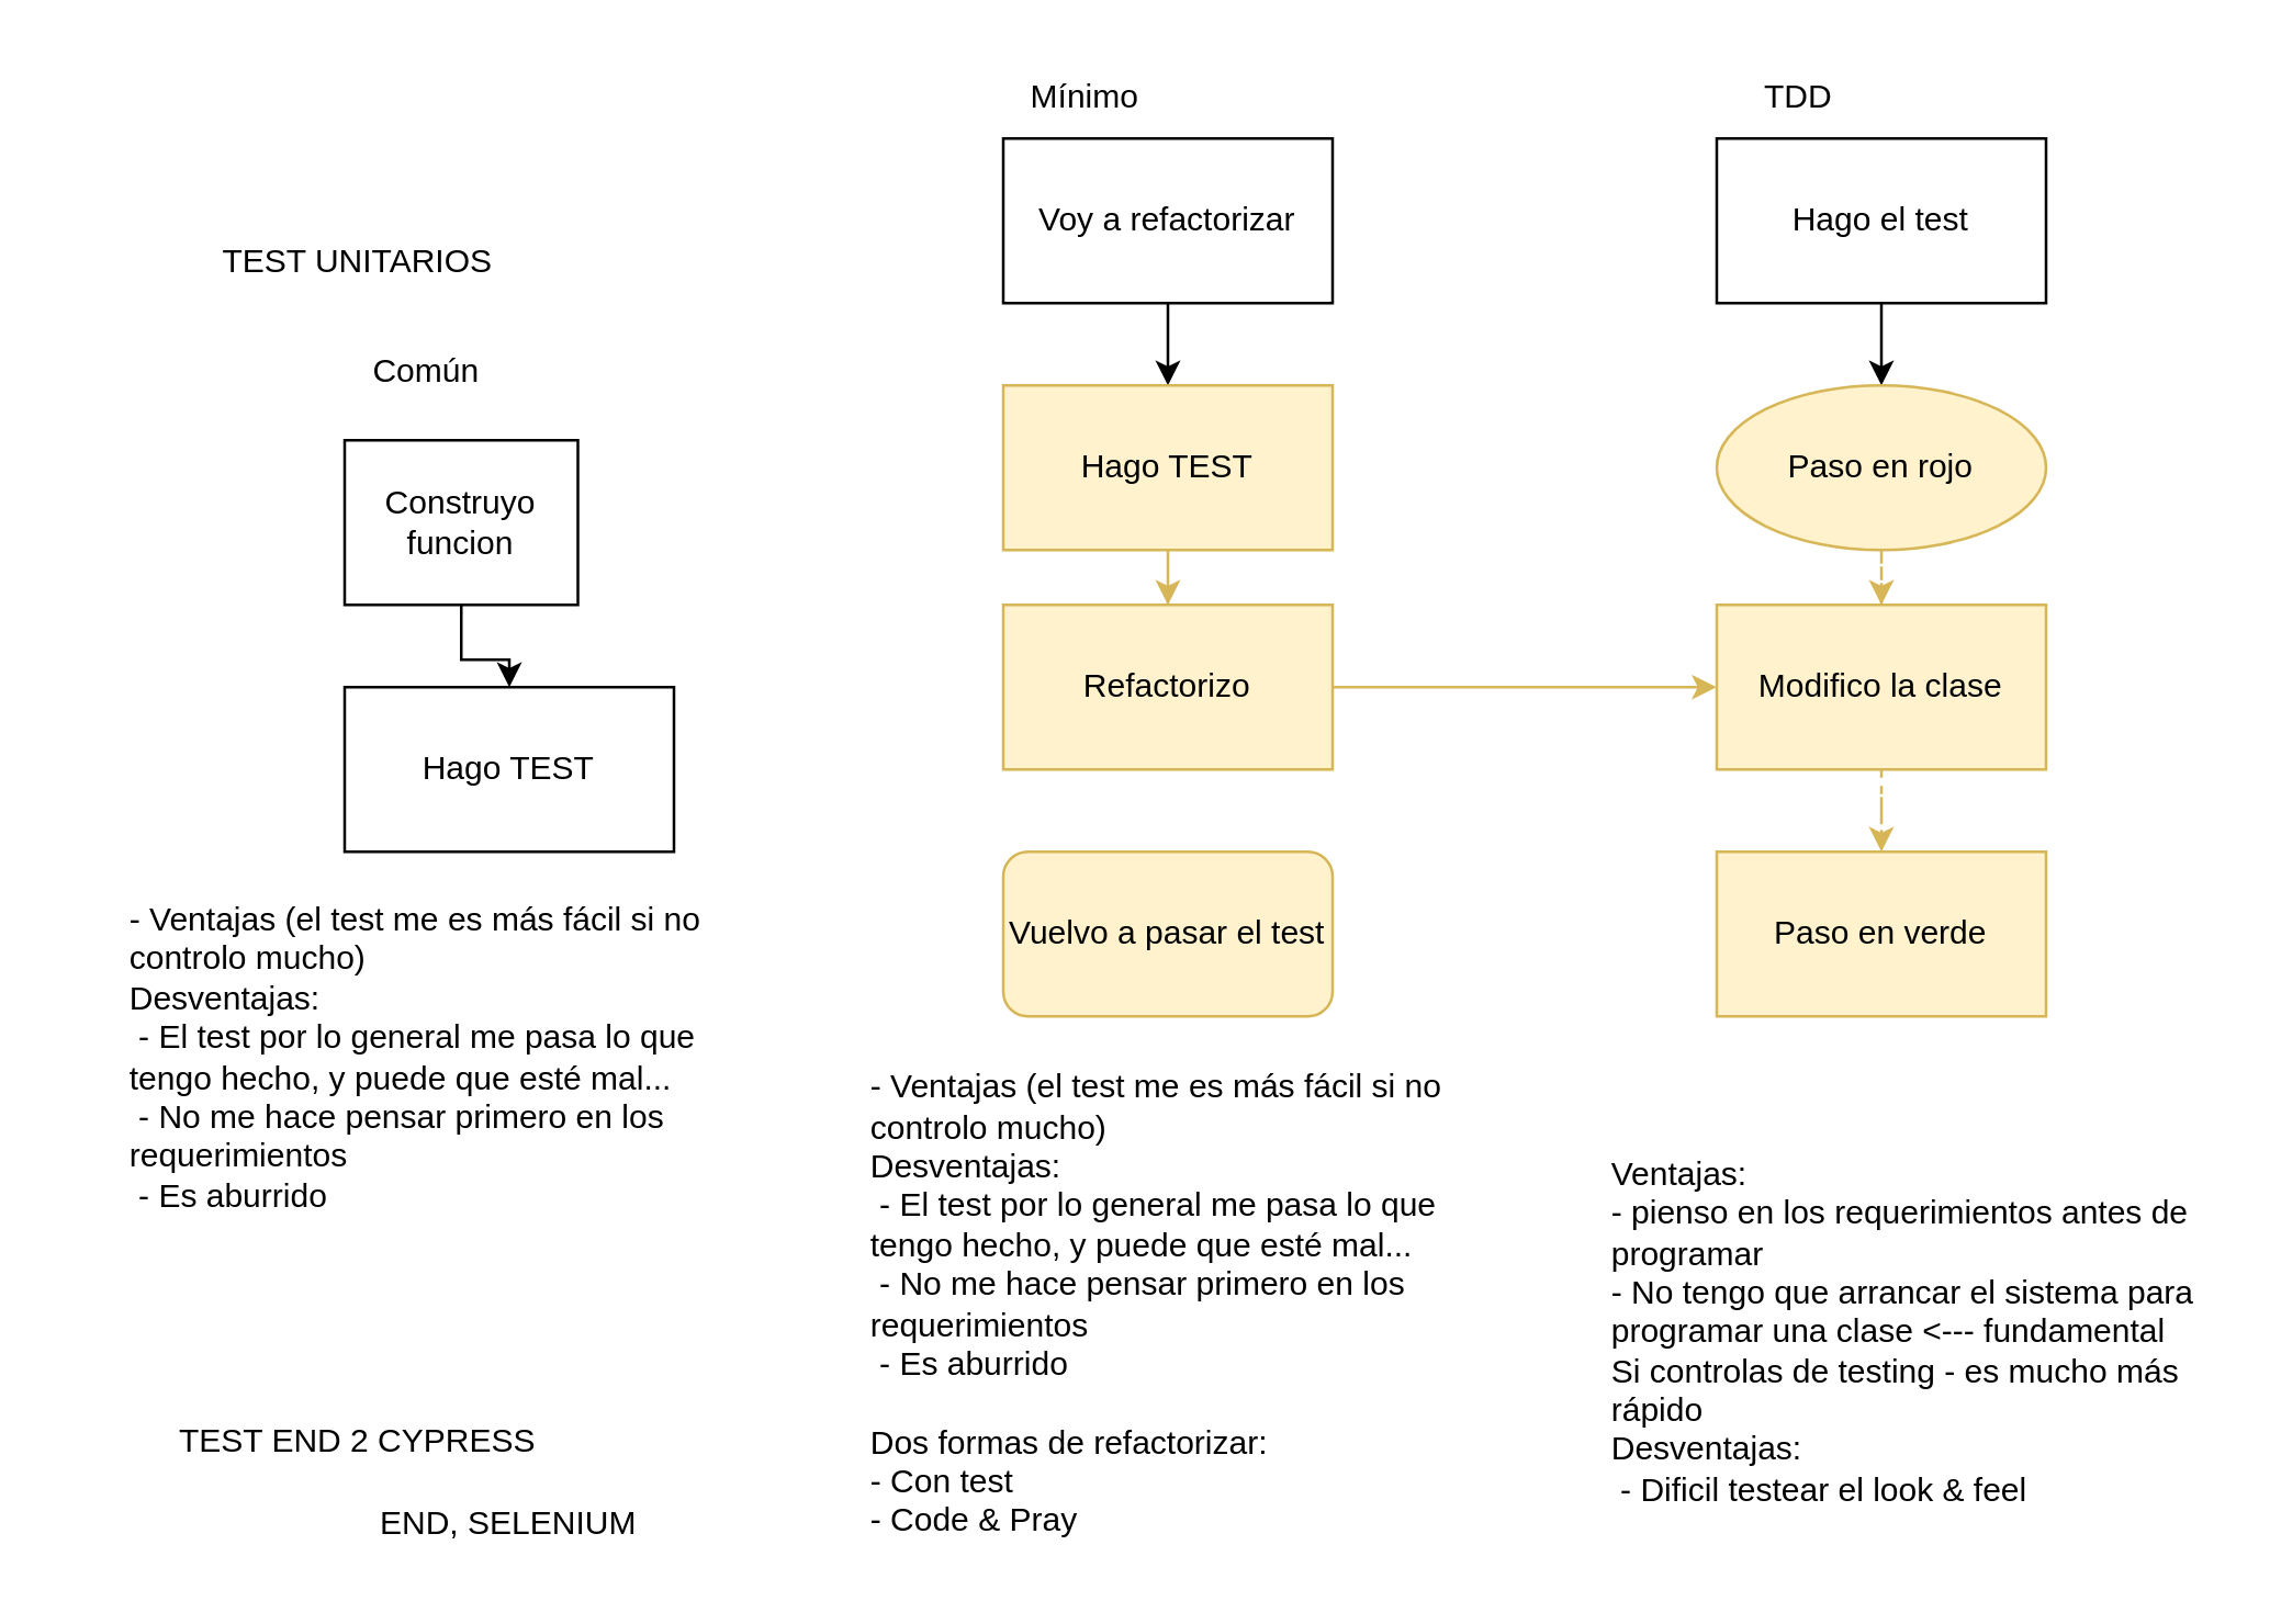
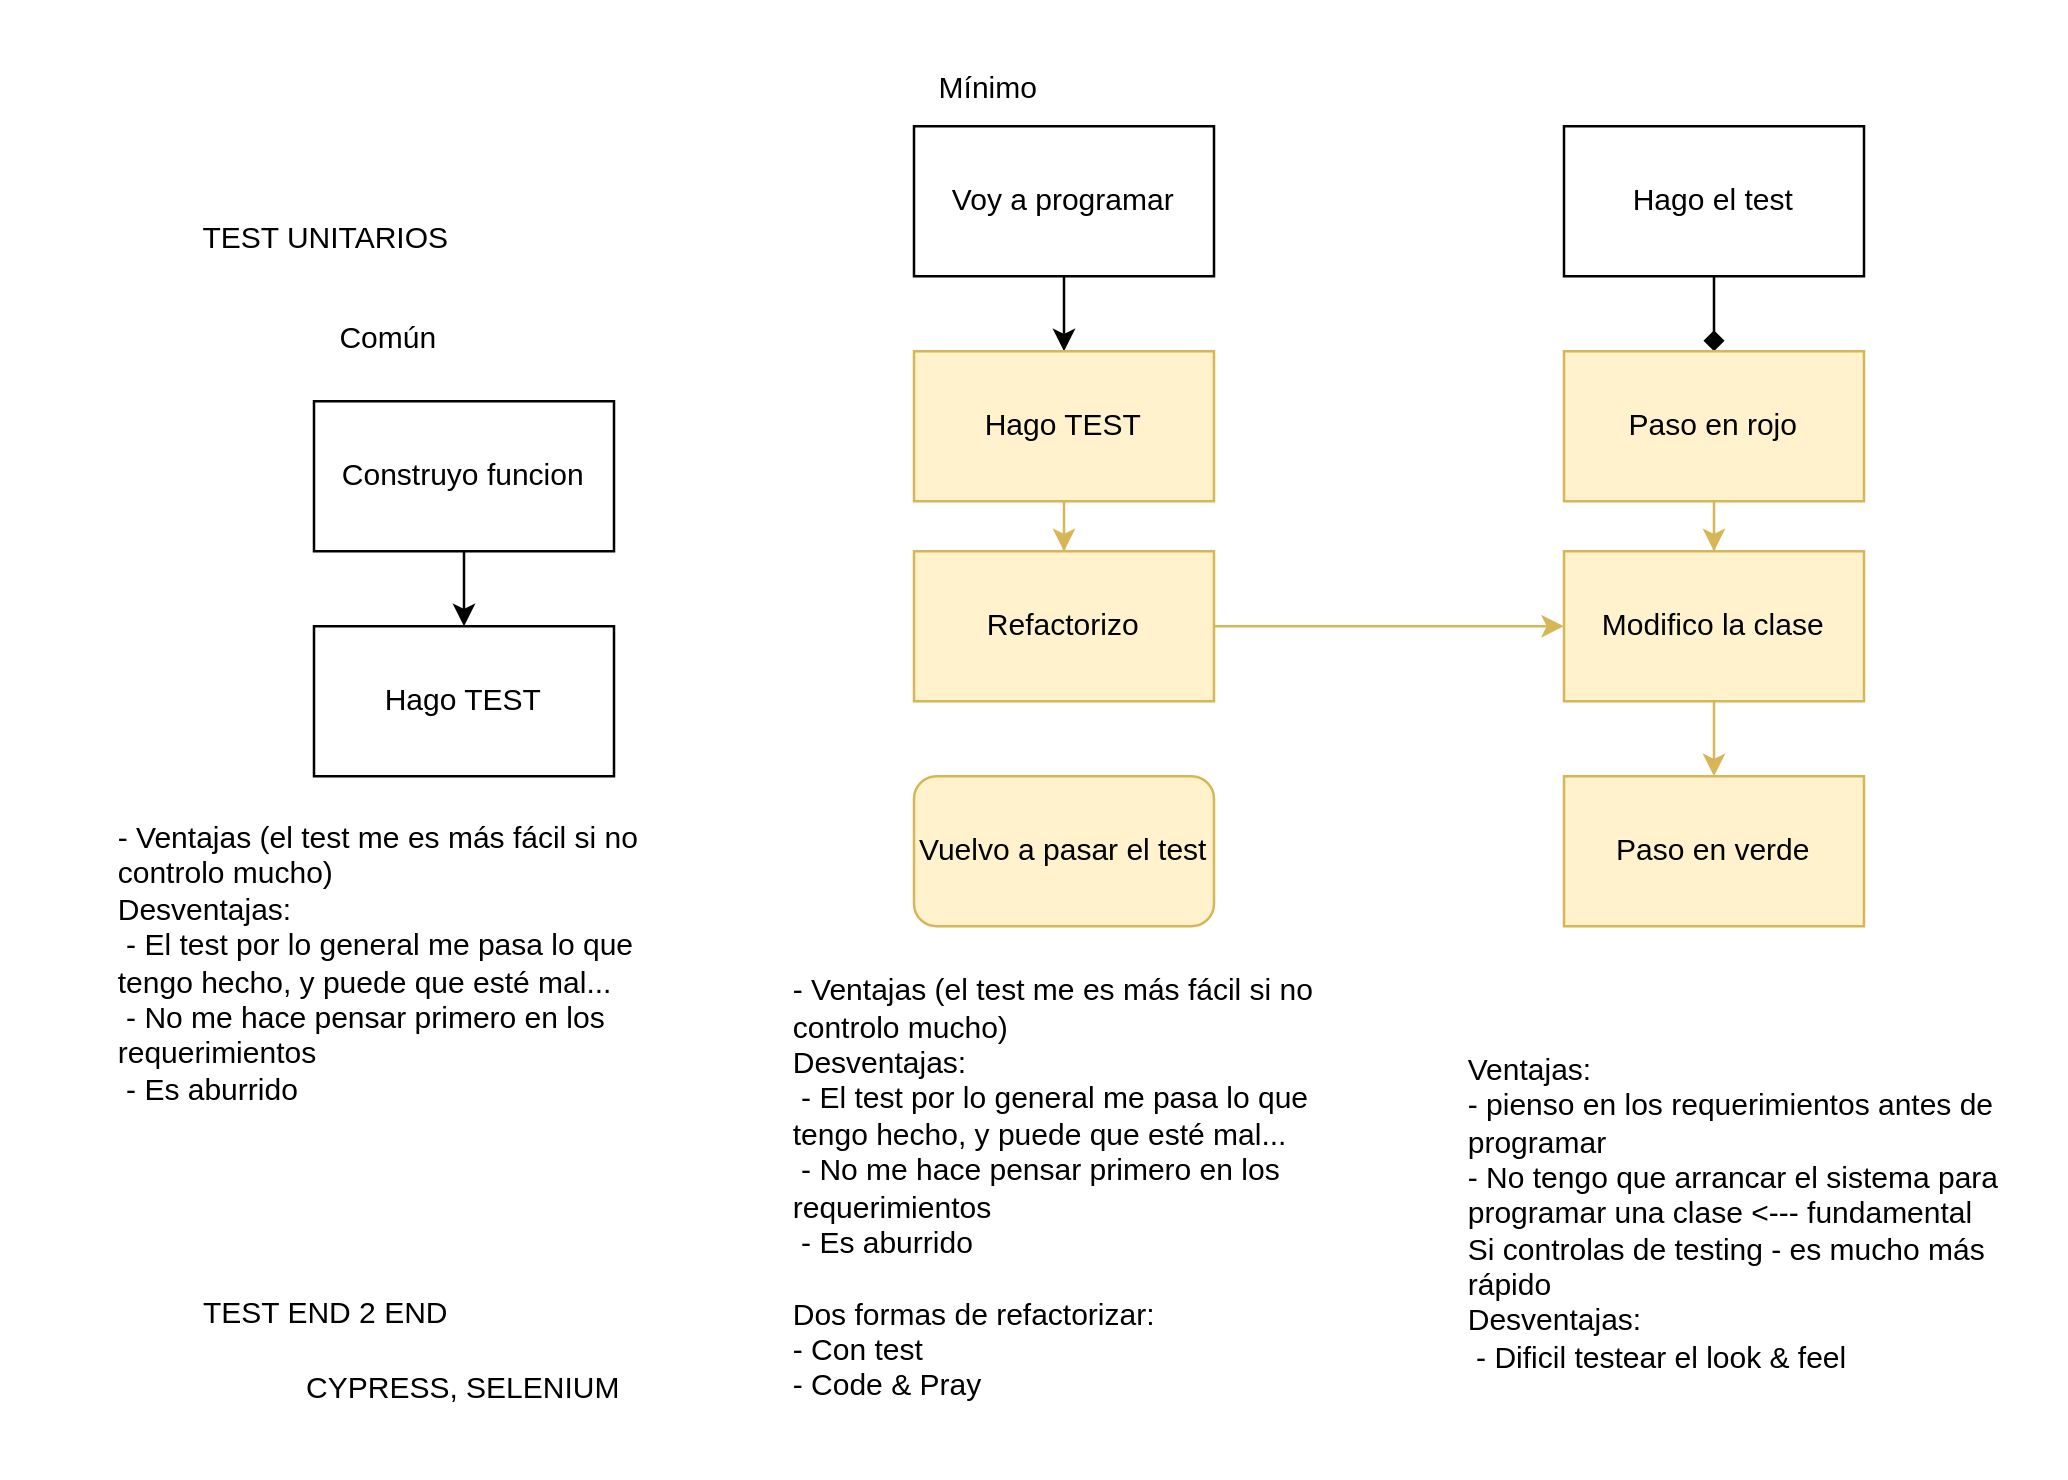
  <mxCell id="0" />
  <mxCell id="1" parent="0" />
  <mxCell id="2" value="" style="edgeStyle=orthogonalEdgeStyle;rounded=0;orthogonalLoop=1;jettySize=auto;html=1;" edge="1" parent="1" source="3" target="8"><mxGeometry relative="1" as="geometry" /></mxCell>
- <mxCell id="3" value="Construyo funcion" style="rounded=0;whiteSpace=wrap;html=1;" vertex="1" parent="1"><mxGeometry x="125" y="160" width="85" height="60" as="geometry" /></mxCell>
+ <mxCell id="3" value="Construyo funcion" style="rounded=0;whiteSpace=wrap;html=1;" vertex="1" parent="1"><mxGeometry x="125" y="160" width="120" height="60" as="geometry" /></mxCell>
  <mxCell id="4" value="TEST UNITARIOS" style="text;html=1;strokeColor=none;fillColor=none;align=center;verticalAlign=middle;whiteSpace=wrap;rounded=0;" vertex="1" parent="1"><mxGeometry x="55" y="80" width="150" height="30" as="geometry" /></mxCell>
- <mxCell id="5" value="TEST END 2 CYPRESS" style="text;html=1;strokeColor=none;fillColor=none;align=center;verticalAlign=middle;whiteSpace=wrap;rounded=0;" vertex="1" parent="1"><mxGeometry x="20" y="510" width="220" height="30" as="geometry" /></mxCell>
- <mxCell id="6" value="END, SELENIUM" style="text;html=1;strokeColor=none;fillColor=none;align=center;verticalAlign=middle;whiteSpace=wrap;rounded=0;" vertex="1" parent="1"><mxGeometry x="85" y="540" width="200" height="30" as="geometry" /></mxCell>
+ <mxCell id="5" value="TEST END 2 END" style="text;html=1;strokeColor=none;fillColor=none;align=center;verticalAlign=middle;whiteSpace=wrap;rounded=0;" vertex="1" parent="1"><mxGeometry x="20" y="510" width="220" height="30" as="geometry" /></mxCell>
+ <mxCell id="6" value="CYPRESS, SELENIUM" style="text;html=1;strokeColor=none;fillColor=none;align=center;verticalAlign=middle;whiteSpace=wrap;rounded=0;" vertex="1" parent="1"><mxGeometry x="85" y="540" width="200" height="30" as="geometry" /></mxCell>
  <mxCell id="7" value="Común" style="text;html=1;strokeColor=none;fillColor=none;align=center;verticalAlign=middle;whiteSpace=wrap;rounded=0;" vertex="1" parent="1"><mxGeometry x="125" y="120" width="60" height="30" as="geometry" /></mxCell>
  <mxCell id="8" value="Hago TEST" style="whiteSpace=wrap;html=1;rounded=0;" vertex="1" parent="1"><mxGeometry x="125" y="250" width="120" height="60" as="geometry" /></mxCell>
  <mxCell id="9" value="- Ventajas (el test me es más fácil si no controlo mucho)&lt;br&gt;Desventajas:&lt;br&gt;&amp;nbsp;- El test por lo general me pasa lo que tengo hecho, y puede que esté mal...&lt;br&gt;&amp;nbsp;- No me hace pensar primero en los requerimientos&lt;br&gt;&amp;nbsp;- Es aburrido" style="text;html=1;strokeColor=none;fillColor=none;align=left;verticalAlign=middle;whiteSpace=wrap;rounded=0;" vertex="1" parent="1"><mxGeometry x="45" y="370" width="220" height="30" as="geometry" /></mxCell>
  <mxCell id="10" value="" style="edgeStyle=orthogonalEdgeStyle;rounded=0;orthogonalLoop=1;jettySize=auto;html=1;" edge="1" parent="1" source="11" target="14"><mxGeometry relative="1" as="geometry" /></mxCell>
- <mxCell id="11" value="Voy a refactorizar" style="rounded=0;whiteSpace=wrap;html=1;" vertex="1" parent="1"><mxGeometry x="365" y="50" width="120" height="60" as="geometry" /></mxCell>
+ <mxCell id="11" value="Voy a programar" style="rounded=0;whiteSpace=wrap;html=1;" vertex="1" parent="1"><mxGeometry x="365" y="50" width="120" height="60" as="geometry" /></mxCell>
  <mxCell id="12" value="Mínimo" style="text;html=1;strokeColor=none;fillColor=none;align=center;verticalAlign=middle;whiteSpace=wrap;rounded=0;" vertex="1" parent="1"><mxGeometry x="365" y="20" width="60" height="30" as="geometry" /></mxCell>
  <mxCell id="13" value="" style="edgeStyle=orthogonalEdgeStyle;rounded=0;orthogonalLoop=1;jettySize=auto;html=1;fillColor=#fff2cc;strokeColor=#d6b656;" edge="1" parent="1" source="14" target="17"><mxGeometry relative="1" as="geometry" /></mxCell>
  <mxCell id="14" value="Hago TEST" style="whiteSpace=wrap;html=1;rounded=0;fillColor=#fff2cc;strokeColor=#d6b656;" vertex="1" parent="1"><mxGeometry x="365" y="140" width="120" height="60" as="geometry" /></mxCell>
  <mxCell id="15" value="- Ventajas (el test me es más fácil si no controlo mucho)&lt;br&gt;Desventajas:&lt;br&gt;&amp;nbsp;- El test por lo general me pasa lo que tengo hecho, y puede que esté mal...&lt;br&gt;&amp;nbsp;- No me hace pensar primero en los requerimientos&lt;br&gt;&amp;nbsp;- Es aburrido&lt;br&gt;&lt;br&gt;Dos formas de refactorizar:&lt;br&gt;- Con test&lt;br&gt;- Code &amp;amp; Pray" style="text;html=1;strokeColor=none;fillColor=none;align=left;verticalAlign=middle;whiteSpace=wrap;rounded=0;" vertex="1" parent="1"><mxGeometry x="315" y="460" width="220" height="30" as="geometry" /></mxCell>
  <mxCell id="16" style="edgeStyle=orthogonalEdgeStyle;rounded=0;orthogonalLoop=1;jettySize=auto;html=1;fillColor=#fff2cc;strokeColor=#d6b656;" edge="1" parent="1" source="17" target="25"><mxGeometry relative="1" as="geometry" /></mxCell>
  <mxCell id="17" value="Refactorizo" style="whiteSpace=wrap;html=1;rounded=0;fillColor=#fff2cc;strokeColor=#d6b656;" vertex="1" parent="1"><mxGeometry x="365" y="220" width="120" height="60" as="geometry" /></mxCell>
  <mxCell id="18" value="Vuelvo a pasar el test" style="whiteSpace=wrap;html=1;fillColor=#fff2cc;strokeColor=#d6b656;rounded=1;" vertex="1" parent="1"><mxGeometry x="365" y="310" width="120" height="60" as="geometry" /></mxCell>
- <mxCell id="19" value="" style="edgeStyle=orthogonalEdgeStyle;rounded=0;orthogonalLoop=1;jettySize=auto;html=1;" edge="1" parent="1" source="20" target="23"><mxGeometry relative="1" as="geometry" /></mxCell>
+ <mxCell id="19" value="" style="edgeStyle=orthogonalEdgeStyle;rounded=0;orthogonalLoop=1;jettySize=auto;html=1;endArrow=diamond;" edge="1" parent="1" source="20" target="23"><mxGeometry relative="1" as="geometry" /></mxCell>
  <mxCell id="20" value="Hago el test" style="rounded=0;whiteSpace=wrap;html=1;" vertex="1" parent="1"><mxGeometry x="625" y="50" width="120" height="60" as="geometry" /></mxCell>
- <mxCell id="21" value="TDD" style="text;html=1;strokeColor=none;fillColor=none;align=center;verticalAlign=middle;whiteSpace=wrap;rounded=0;" vertex="1" parent="1"><mxGeometry x="625" y="20" width="60" height="30" as="geometry" /></mxCell>
- <mxCell id="22" value="" style="edgeStyle=orthogonalEdgeStyle;rounded=0;orthogonalLoop=1;jettySize=auto;html=1;fillColor=#fff2cc;strokeColor=#d6b656;dashed=1;" edge="1" parent="1" source="23" target="25"><mxGeometry relative="1" as="geometry" /></mxCell>
- <mxCell id="23" value="Paso en rojo" style="ellipse;whiteSpace=wrap;html=1;fillColor=#fff2cc;strokeColor=#d6b656;" vertex="1" parent="1"><mxGeometry x="625" y="140" width="120" height="60" as="geometry" /></mxCell>
- <mxCell id="24" style="edgeStyle=orthogonalEdgeStyle;rounded=0;orthogonalLoop=1;jettySize=auto;html=1;entryX=0.5;entryY=0;entryDx=0;entryDy=0;fillColor=#fff2cc;strokeColor=#d6b656;dashed=1;" edge="1" parent="1" source="25" target="26"><mxGeometry relative="1" as="geometry" /></mxCell>
+ <mxCell id="22" value="" style="edgeStyle=orthogonalEdgeStyle;rounded=0;orthogonalLoop=1;jettySize=auto;html=1;fillColor=#fff2cc;strokeColor=#d6b656;" edge="1" parent="1" source="23" target="25"><mxGeometry relative="1" as="geometry" /></mxCell>
+ <mxCell id="23" value="Paso en rojo" style="whiteSpace=wrap;html=1;rounded=0;fillColor=#fff2cc;strokeColor=#d6b656;" vertex="1" parent="1"><mxGeometry x="625" y="140" width="120" height="60" as="geometry" /></mxCell>
+ <mxCell id="24" style="edgeStyle=orthogonalEdgeStyle;rounded=0;orthogonalLoop=1;jettySize=auto;html=1;entryX=0.5;entryY=0;entryDx=0;entryDy=0;fillColor=#fff2cc;strokeColor=#d6b656;" edge="1" parent="1" source="25" target="26"><mxGeometry relative="1" as="geometry" /></mxCell>
  <mxCell id="25" value="Modifico la clase" style="whiteSpace=wrap;html=1;rounded=0;fillColor=#fff2cc;strokeColor=#d6b656;" vertex="1" parent="1"><mxGeometry x="625" y="220" width="120" height="60" as="geometry" /></mxCell>
  <mxCell id="26" value="Paso en verde" style="rounded=0;whiteSpace=wrap;html=1;fillColor=#fff2cc;strokeColor=#d6b656;" vertex="1" parent="1"><mxGeometry x="625" y="310" width="120" height="60" as="geometry" /></mxCell>
  <mxCell id="27" value="Ventajas: &lt;br&gt;- pienso en los requerimientos antes de programar&lt;br&gt;- No tengo que arrancar el sistema para programar una clase &amp;lt;--- fundamental&lt;br&gt;Si controlas de testing - es mucho más rápido&lt;br&gt;Desventajas:&lt;br&gt;&amp;nbsp;- Dificil testear el look &amp;amp; feel&lt;br&gt;" style="text;html=1;strokeColor=none;fillColor=none;align=left;verticalAlign=middle;whiteSpace=wrap;rounded=0;" vertex="1" parent="1"><mxGeometry x="585" y="470" width="220" height="30" as="geometry" /></mxCell>
